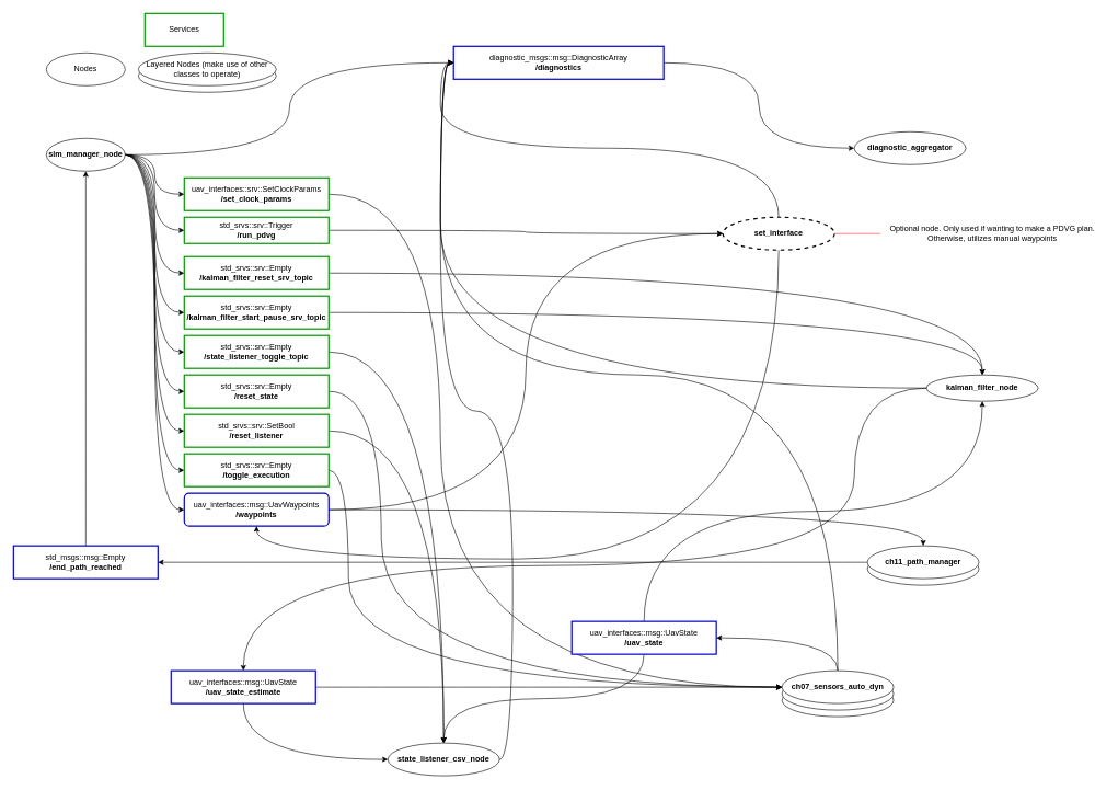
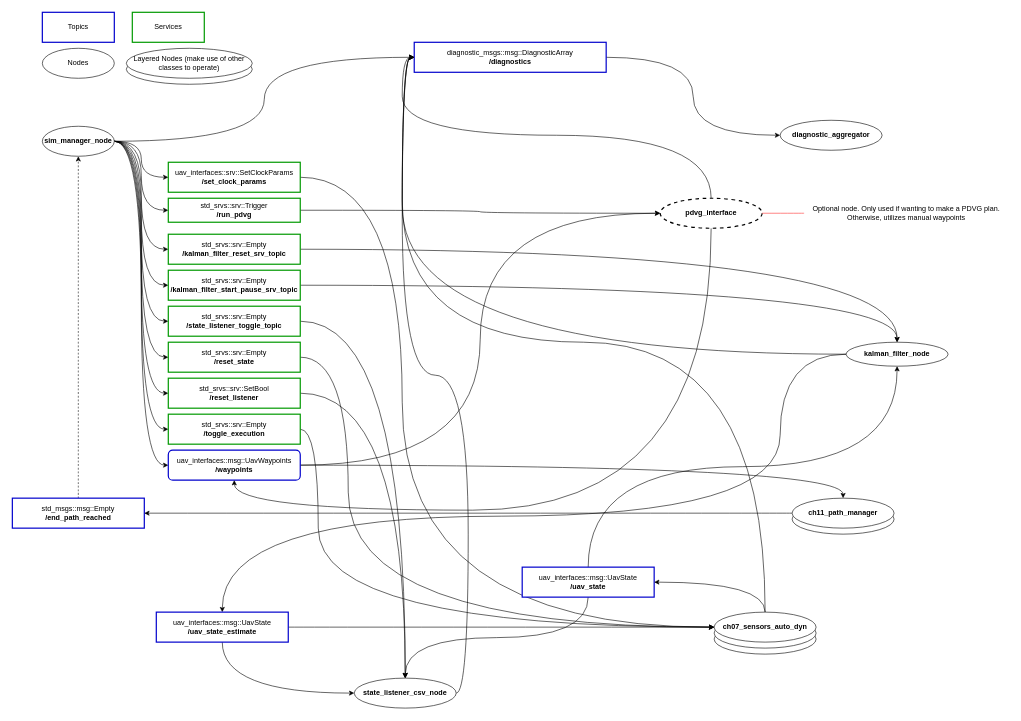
  <mxCell id="0" />
  <mxCell id="1" parent="0" />
  <mxCell id="2" value="Nodes" style="ellipse;whiteSpace=wrap;html=1;" parent="1" vertex="1"><mxGeometry x="210" y="90" width="210" height="50" as="geometry" /></mxCell>
  <mxCell id="3" value="&lt;b&gt;ch07_sensors_auto_dyn&lt;/b&gt;" style="ellipse;whiteSpace=wrap;html=1;" parent="1" vertex="1"><mxGeometry x="1190" y="1040" width="170" height="50" as="geometry" /></mxCell>
  <mxCell id="4" value="&lt;b&gt;ch07_sensors_auto_dyn&lt;/b&gt;" style="ellipse;whiteSpace=wrap;html=1;" parent="1" vertex="1"><mxGeometry x="1190" y="1030" width="170" height="50" as="geometry" /></mxCell>
  <mxCell id="5" value="&lt;b&gt;ch10_path_follower&lt;/b&gt;" style="ellipse;whiteSpace=wrap;html=1;" parent="1" vertex="1"><mxGeometry x="1320" y="840" width="170" height="50" as="geometry" /></mxCell>
+ <mxCell id="6" value="Topics" style="rounded=0;whiteSpace=wrap;html=1;strokeColor=#0000CC;strokeWidth=2;" parent="1" vertex="1"><mxGeometry x="70" y="20" width="120" height="50" as="geometry" /></mxCell>
  <mxCell id="7" value="Nodes" style="ellipse;whiteSpace=wrap;html=1;" parent="1" vertex="1"><mxGeometry x="70" y="80" width="120" height="50" as="geometry" /></mxCell>
  <mxCell id="8" style="edgeStyle=orthogonalEdgeStyle;curved=1;orthogonalLoop=1;jettySize=auto;html=1;exitX=1;exitY=0.5;exitDx=0;exitDy=0;entryX=0;entryY=0.5;entryDx=0;entryDy=0;" parent="1" source="18" target="20" edge="1"><mxGeometry relative="1" as="geometry" /></mxCell>
  <mxCell id="9" style="edgeStyle=orthogonalEdgeStyle;curved=1;orthogonalLoop=1;jettySize=auto;html=1;exitX=1;exitY=0.5;exitDx=0;exitDy=0;entryX=0;entryY=0.5;entryDx=0;entryDy=0;" parent="1" source="18" target="22" edge="1"><mxGeometry relative="1" as="geometry" /></mxCell>
  <mxCell id="10" style="edgeStyle=orthogonalEdgeStyle;curved=1;orthogonalLoop=1;jettySize=auto;html=1;exitX=1;exitY=0.5;exitDx=0;exitDy=0;entryX=0;entryY=0.5;entryDx=0;entryDy=0;" parent="1" source="18" target="24" edge="1"><mxGeometry relative="1" as="geometry" /></mxCell>
  <mxCell id="11" style="edgeStyle=orthogonalEdgeStyle;curved=1;orthogonalLoop=1;jettySize=auto;html=1;exitX=1;exitY=0.5;exitDx=0;exitDy=0;entryX=0;entryY=0.5;entryDx=0;entryDy=0;" parent="1" source="18" target="26" edge="1"><mxGeometry relative="1" as="geometry" /></mxCell>
  <mxCell id="12" style="edgeStyle=orthogonalEdgeStyle;curved=1;orthogonalLoop=1;jettySize=auto;html=1;exitX=1;exitY=0.5;exitDx=0;exitDy=0;entryX=0;entryY=0.5;entryDx=0;entryDy=0;" parent="1" source="18" target="28" edge="1"><mxGeometry relative="1" as="geometry" /></mxCell>
  <mxCell id="13" style="edgeStyle=orthogonalEdgeStyle;curved=1;orthogonalLoop=1;jettySize=auto;html=1;exitX=1;exitY=0.5;exitDx=0;exitDy=0;entryX=0;entryY=0.5;entryDx=0;entryDy=0;" parent="1" source="18" target="30" edge="1"><mxGeometry relative="1" as="geometry" /></mxCell>
  <mxCell id="14" style="edgeStyle=orthogonalEdgeStyle;curved=1;orthogonalLoop=1;jettySize=auto;html=1;exitX=1;exitY=0.5;exitDx=0;exitDy=0;entryX=0;entryY=0.5;entryDx=0;entryDy=0;" parent="1" source="18" target="32" edge="1"><mxGeometry relative="1" as="geometry" /></mxCell>
  <mxCell id="15" style="edgeStyle=orthogonalEdgeStyle;curved=1;orthogonalLoop=1;jettySize=auto;html=1;exitX=1;exitY=0.5;exitDx=0;exitDy=0;entryX=0;entryY=0.5;entryDx=0;entryDy=0;" parent="1" source="18" target="34" edge="1"><mxGeometry relative="1" as="geometry" /></mxCell>
  <mxCell id="16" style="edgeStyle=orthogonalEdgeStyle;curved=1;orthogonalLoop=1;jettySize=auto;html=1;exitX=1;exitY=0.5;exitDx=0;exitDy=0;entryX=0;entryY=0.5;entryDx=0;entryDy=0;" parent="1" source="18" target="38" edge="1"><mxGeometry relative="1" as="geometry" /></mxCell>
  <mxCell id="17" style="edgeStyle=orthogonalEdgeStyle;curved=1;orthogonalLoop=1;jettySize=auto;html=1;exitX=1;exitY=0.5;exitDx=0;exitDy=0;entryX=0;entryY=0.5;entryDx=0;entryDy=0;" parent="1" source="18" target="40" edge="1"><mxGeometry relative="1" as="geometry" /></mxCell>
  <mxCell id="18" value="&lt;b&gt;sim_manager_node&lt;/b&gt;" style="ellipse;whiteSpace=wrap;html=1;" parent="1" vertex="1"><mxGeometry x="70" y="210" width="120" height="50" as="geometry" /></mxCell>
  <mxCell id="19" style="edgeStyle=orthogonalEdgeStyle;curved=1;orthogonalLoop=1;jettySize=auto;html=1;exitX=1;exitY=0.5;exitDx=0;exitDy=0;entryX=0;entryY=0.5;entryDx=0;entryDy=0;" parent="1" source="20" target="62" edge="1"><mxGeometry relative="1" as="geometry"><Array as="points"><mxPoint x="670" y="295" /><mxPoint x="670" y="1045" /></Array></mxGeometry></mxCell>
  <mxCell id="20" value="uav_interfaces::srv::SetClockParams&lt;br&gt;&lt;b&gt;/set_clock_params&lt;/b&gt;" style="rounded=0;whiteSpace=wrap;html=1;strokeColor=#009900;strokeWidth=2;" parent="1" vertex="1"><mxGeometry x="280" y="270" width="220" height="50" as="geometry" /></mxCell>
  <mxCell id="21" style="edgeStyle=orthogonalEdgeStyle;curved=1;orthogonalLoop=1;jettySize=auto;html=1;exitX=1;exitY=0.5;exitDx=0;exitDy=0;entryX=0;entryY=0.5;entryDx=0;entryDy=0;" parent="1" source="22" target="47" edge="1"><mxGeometry relative="1" as="geometry" /></mxCell>
  <mxCell id="22" value="std_srvs::srv::Trigger&lt;br&gt;&lt;b&gt;/run_pdvg&lt;/b&gt;" style="rounded=0;whiteSpace=wrap;html=1;strokeColor=#009900;strokeWidth=2;" parent="1" vertex="1"><mxGeometry x="280" y="330" width="220" height="40" as="geometry" /></mxCell>
  <mxCell id="23" style="edgeStyle=orthogonalEdgeStyle;curved=1;orthogonalLoop=1;jettySize=auto;html=1;exitX=1;exitY=0.5;exitDx=0;exitDy=0;entryX=0.5;entryY=0;entryDx=0;entryDy=0;" parent="1" source="24" target="50" edge="1"><mxGeometry relative="1" as="geometry"><mxPoint x="1030" y="620" as="targetPoint" /></mxGeometry></mxCell>
  <mxCell id="24" value="std_srvs::srv::Empty&lt;br&gt;&lt;b&gt;/kalman_filter_reset_srv_topic&lt;/b&gt;" style="rounded=0;whiteSpace=wrap;html=1;strokeColor=#009900;strokeWidth=2;" parent="1" vertex="1"><mxGeometry x="280" y="390" width="220" height="50" as="geometry" /></mxCell>
  <mxCell id="25" style="edgeStyle=orthogonalEdgeStyle;curved=1;orthogonalLoop=1;jettySize=auto;html=1;exitX=1;exitY=0.5;exitDx=0;exitDy=0;entryX=0.5;entryY=0;entryDx=0;entryDy=0;" parent="1" source="26" target="50" edge="1"><mxGeometry relative="1" as="geometry" /></mxCell>
  <mxCell id="26" value="std_srvs::srv::Empty&lt;br&gt;&lt;b&gt;/kalman_filter_start_pause_srv_topic&lt;/b&gt;" style="rounded=0;whiteSpace=wrap;html=1;strokeColor=#009900;strokeWidth=2;" parent="1" vertex="1"><mxGeometry x="280" y="450" width="220" height="50" as="geometry" /></mxCell>
  <mxCell id="27" style="edgeStyle=orthogonalEdgeStyle;curved=1;orthogonalLoop=1;jettySize=auto;html=1;exitX=1;exitY=0.5;exitDx=0;exitDy=0;entryX=0.5;entryY=0;entryDx=0;entryDy=0;" parent="1" source="28" target="44" edge="1"><mxGeometry relative="1" as="geometry" /></mxCell>
  <mxCell id="28" value="std_srvs::srv::Empty&lt;br&gt;&lt;b&gt;/state_listener_toggle_topic&lt;/b&gt;" style="rounded=0;whiteSpace=wrap;html=1;strokeColor=#009900;strokeWidth=2;" parent="1" vertex="1"><mxGeometry x="280" y="510" width="220" height="50" as="geometry" /></mxCell>
  <mxCell id="29" style="edgeStyle=orthogonalEdgeStyle;curved=1;orthogonalLoop=1;jettySize=auto;html=1;exitX=1;exitY=0.5;exitDx=0;exitDy=0;entryX=0;entryY=0.5;entryDx=0;entryDy=0;" parent="1" source="30" target="62" edge="1"><mxGeometry relative="1" as="geometry"><Array as="points"><mxPoint x="580" y="595" /><mxPoint x="580" y="1045" /></Array></mxGeometry></mxCell>
  <mxCell id="30" value="std_srvs::srv::Empty&lt;br&gt;&lt;b&gt;/reset_state&lt;/b&gt;" style="rounded=0;whiteSpace=wrap;html=1;strokeColor=#009900;strokeWidth=2;" parent="1" vertex="1"><mxGeometry x="280" y="570" width="220" height="50" as="geometry" /></mxCell>
  <mxCell id="31" style="edgeStyle=orthogonalEdgeStyle;curved=1;orthogonalLoop=1;jettySize=auto;html=1;exitX=1;exitY=0.5;exitDx=0;exitDy=0;entryX=0.5;entryY=0;entryDx=0;entryDy=0;" parent="1" source="32" target="44" edge="1"><mxGeometry relative="1" as="geometry" /></mxCell>
  <mxCell id="32" value="std_srvs::srv::SetBool&lt;br&gt;&lt;b&gt;/reset_listener&lt;/b&gt;" style="rounded=0;whiteSpace=wrap;html=1;strokeColor=#009900;strokeWidth=2;" parent="1" vertex="1"><mxGeometry x="280" y="630" width="220" height="50" as="geometry" /></mxCell>
  <mxCell id="33" style="edgeStyle=orthogonalEdgeStyle;curved=1;orthogonalLoop=1;jettySize=auto;html=1;exitX=1;exitY=0.5;exitDx=0;exitDy=0;entryX=0;entryY=0.5;entryDx=0;entryDy=0;" parent="1" source="34" target="62" edge="1"><mxGeometry relative="1" as="geometry"><Array as="points"><mxPoint x="530" y="715" /><mxPoint x="530" y="1045" /></Array></mxGeometry></mxCell>
  <mxCell id="34" value="std_srvs::srv::Empty&lt;br&gt;&lt;b&gt;/toggle_execution&lt;/b&gt;" style="rounded=0;whiteSpace=wrap;html=1;strokeColor=#009900;strokeWidth=2;" parent="1" vertex="1"><mxGeometry x="280" y="690" width="220" height="50" as="geometry" /></mxCell>
  <mxCell id="35" value="Services" style="rounded=0;whiteSpace=wrap;html=1;strokeColor=#009900;strokeWidth=2;" parent="1" vertex="1"><mxGeometry x="220" y="20" width="120" height="50" as="geometry" /></mxCell>
  <mxCell id="36" style="edgeStyle=orthogonalEdgeStyle;curved=1;orthogonalLoop=1;jettySize=auto;html=1;exitX=1;exitY=0.5;exitDx=0;exitDy=0;entryX=0;entryY=0.5;entryDx=0;entryDy=0;" parent="1" source="38" target="47" edge="1"><mxGeometry relative="1" as="geometry" /></mxCell>
  <mxCell id="37" style="edgeStyle=orthogonalEdgeStyle;curved=1;orthogonalLoop=1;jettySize=auto;html=1;exitX=1;exitY=0.5;exitDx=0;exitDy=0;entryX=0.5;entryY=0;entryDx=0;entryDy=0;" parent="1" source="38" target="53" edge="1"><mxGeometry relative="1" as="geometry" /></mxCell>
  <mxCell id="38" value="uav_interfaces::msg::UavWaypoints&lt;br&gt;&lt;b&gt;/waypoints&lt;/b&gt;" style="whiteSpace=wrap;html=1;strokeColor=#0000CC;strokeWidth=2;rounded=1;" parent="1" vertex="1"><mxGeometry x="280" y="750" width="220" height="50" as="geometry" /></mxCell>
  <mxCell id="39" style="edgeStyle=orthogonalEdgeStyle;curved=1;orthogonalLoop=1;jettySize=auto;html=1;exitX=1;exitY=0.5;exitDx=0;exitDy=0;entryX=0;entryY=0.5;entryDx=0;entryDy=0;" parent="1" source="40" target="51" edge="1"><mxGeometry relative="1" as="geometry" /></mxCell>
  <mxCell id="40" value="diagnostic_msgs::msg::DiagnosticArray&lt;br&gt;&lt;b&gt;/diagnostics&lt;/b&gt;" style="rounded=0;whiteSpace=wrap;html=1;strokeColor=#0000CC;strokeWidth=2;" parent="1" vertex="1"><mxGeometry x="690" y="70" width="320" height="50" as="geometry" /></mxCell>
- <mxCell id="41" style="edgeStyle=orthogonalEdgeStyle;orthogonalLoop=1;jettySize=auto;html=1;exitX=0.5;exitY=0;exitDx=0;exitDy=0;entryX=0.5;entryY=1;entryDx=0;entryDy=0;curved=1;" parent="1" source="42" target="18" edge="1"><mxGeometry relative="1" as="geometry" /></mxCell>
+ <mxCell id="41" style="edgeStyle=orthogonalEdgeStyle;orthogonalLoop=1;jettySize=auto;html=1;exitX=0.5;exitY=0;exitDx=0;exitDy=0;entryX=0.5;entryY=1;entryDx=0;entryDy=0;curved=1;dashed=1;" parent="1" source="42" target="18" edge="1"><mxGeometry relative="1" as="geometry" /></mxCell>
  <mxCell id="42" value="std_msgs::msg::Empty&lt;br&gt;&lt;b&gt;/end_path_reached&lt;/b&gt;" style="rounded=0;whiteSpace=wrap;html=1;strokeColor=#0000CC;strokeWidth=2;" parent="1" vertex="1"><mxGeometry x="20" y="830" width="220" height="50" as="geometry" /></mxCell>
  <mxCell id="43" style="edgeStyle=orthogonalEdgeStyle;curved=1;orthogonalLoop=1;jettySize=auto;html=1;exitX=1;exitY=0.5;exitDx=0;exitDy=0;entryX=0;entryY=0.5;entryDx=0;entryDy=0;" parent="1" source="44" target="40" edge="1"><mxGeometry relative="1" as="geometry" /></mxCell>
  <mxCell id="44" value="&lt;b&gt;state_listener_csv_node&lt;/b&gt;" style="ellipse;whiteSpace=wrap;html=1;" parent="1" vertex="1"><mxGeometry x="590" y="1130" width="170" height="50" as="geometry" /></mxCell>
  <mxCell id="45" style="edgeStyle=orthogonalEdgeStyle;curved=1;orthogonalLoop=1;jettySize=auto;html=1;exitX=0.5;exitY=0;exitDx=0;exitDy=0;entryX=0;entryY=0.5;entryDx=0;entryDy=0;" parent="1" source="47" target="40" edge="1"><mxGeometry relative="1" as="geometry" /></mxCell>
  <mxCell id="46" style="edgeStyle=orthogonalEdgeStyle;curved=1;orthogonalLoop=1;jettySize=auto;html=1;exitX=0.5;exitY=1;exitDx=0;exitDy=0;entryX=0.5;entryY=1;entryDx=0;entryDy=0;" parent="1" source="47" target="38" edge="1"><mxGeometry relative="1" as="geometry"><Array as="points"><mxPoint x="1185" y="850" /><mxPoint x="390" y="850" /></Array></mxGeometry></mxCell>
- <mxCell id="47" value="&lt;b&gt;set_interface&lt;/b&gt;" style="ellipse;whiteSpace=wrap;html=1;dashed=1;strokeWidth=2;" parent="1" vertex="1"><mxGeometry x="1100" y="330" width="170" height="50" as="geometry" /></mxCell>
+ <mxCell id="47" value="&lt;b&gt;pdvg_interface&lt;/b&gt;" style="ellipse;whiteSpace=wrap;html=1;dashed=1;strokeWidth=2;" parent="1" vertex="1"><mxGeometry x="1100" y="330" width="170" height="50" as="geometry" /></mxCell>
  <mxCell id="48" style="edgeStyle=orthogonalEdgeStyle;curved=1;orthogonalLoop=1;jettySize=auto;html=1;exitX=0;exitY=0.5;exitDx=0;exitDy=0;entryX=0;entryY=0.5;entryDx=0;entryDy=0;" parent="1" source="50" target="40" edge="1"><mxGeometry relative="1" as="geometry" /></mxCell>
  <mxCell id="49" style="edgeStyle=orthogonalEdgeStyle;curved=1;orthogonalLoop=1;jettySize=auto;html=1;exitX=0;exitY=0.5;exitDx=0;exitDy=0;entryX=0.5;entryY=0;entryDx=0;entryDy=0;" parent="1" source="50" target="59" edge="1"><mxGeometry relative="1" as="geometry"><Array as="points"><mxPoint x="1300" y="860" /><mxPoint x="370" y="860" /></Array></mxGeometry></mxCell>
  <mxCell id="50" value="&lt;b&gt;kalman_filter_node&lt;/b&gt;" style="ellipse;whiteSpace=wrap;html=1;" parent="1" vertex="1"><mxGeometry x="1410" y="570" width="170" height="40" as="geometry" /></mxCell>
  <mxCell id="51" value="&lt;b&gt;diagnostic_aggregator&lt;/b&gt;" style="ellipse;whiteSpace=wrap;html=1;" parent="1" vertex="1"><mxGeometry x="1300" y="200" width="170" height="50" as="geometry" /></mxCell>
  <mxCell id="52" style="edgeStyle=orthogonalEdgeStyle;curved=1;orthogonalLoop=1;jettySize=auto;html=1;exitX=0;exitY=0.5;exitDx=0;exitDy=0;entryX=1;entryY=0.5;entryDx=0;entryDy=0;" parent="1" source="53" target="42" edge="1"><mxGeometry relative="1" as="geometry" /></mxCell>
  <mxCell id="53" value="&lt;b&gt;ch11_path_manager&lt;/b&gt;" style="ellipse;whiteSpace=wrap;html=1;" parent="1" vertex="1"><mxGeometry x="1320" y="830" width="170" height="50" as="geometry" /></mxCell>
  <mxCell id="54" style="edgeStyle=orthogonalEdgeStyle;curved=1;orthogonalLoop=1;jettySize=auto;html=1;exitX=0.5;exitY=0;exitDx=0;exitDy=0;entryX=0.5;entryY=1;entryDx=0;entryDy=0;" parent="1" source="56" target="50" edge="1"><mxGeometry relative="1" as="geometry" /></mxCell>
  <mxCell id="55" style="edgeStyle=orthogonalEdgeStyle;curved=1;orthogonalLoop=1;jettySize=auto;html=1;exitX=0.5;exitY=1;exitDx=0;exitDy=0;entryX=0.5;entryY=0;entryDx=0;entryDy=0;" parent="1" source="56" target="44" edge="1"><mxGeometry relative="1" as="geometry" /></mxCell>
  <mxCell id="56" value="uav_interfaces::msg::UavState&lt;br&gt;&lt;b&gt;/uav_state&lt;/b&gt;" style="rounded=0;whiteSpace=wrap;html=1;strokeColor=#0000CC;strokeWidth=2;" parent="1" vertex="1"><mxGeometry x="870" y="945" width="220" height="50" as="geometry" /></mxCell>
  <mxCell id="57" style="edgeStyle=orthogonalEdgeStyle;curved=1;orthogonalLoop=1;jettySize=auto;html=1;exitX=1;exitY=0.5;exitDx=0;exitDy=0;entryX=0;entryY=0.5;entryDx=0;entryDy=0;" parent="1" source="59" target="62" edge="1"><mxGeometry relative="1" as="geometry" /></mxCell>
  <mxCell id="58" style="edgeStyle=orthogonalEdgeStyle;curved=1;orthogonalLoop=1;jettySize=auto;html=1;exitX=0.5;exitY=1;exitDx=0;exitDy=0;entryX=0;entryY=0.5;entryDx=0;entryDy=0;" parent="1" source="59" target="44" edge="1"><mxGeometry relative="1" as="geometry" /></mxCell>
  <mxCell id="59" value="uav_interfaces::msg::UavState&lt;br&gt;&lt;b&gt;/uav_state_estimate&lt;/b&gt;" style="rounded=0;whiteSpace=wrap;html=1;strokeColor=#0000CC;strokeWidth=2;" parent="1" vertex="1"><mxGeometry x="260" y="1020" width="220" height="50" as="geometry" /></mxCell>
  <mxCell id="60" style="edgeStyle=orthogonalEdgeStyle;curved=1;orthogonalLoop=1;jettySize=auto;html=1;exitX=0.5;exitY=0;exitDx=0;exitDy=0;entryX=1;entryY=0.5;entryDx=0;entryDy=0;" parent="1" source="62" target="56" edge="1"><mxGeometry relative="1" as="geometry" /></mxCell>
  <mxCell id="61" style="edgeStyle=orthogonalEdgeStyle;curved=1;orthogonalLoop=1;jettySize=auto;html=1;exitX=0.5;exitY=0;exitDx=0;exitDy=0;entryX=0;entryY=0.5;entryDx=0;entryDy=0;" parent="1" source="62" target="40" edge="1"><mxGeometry relative="1" as="geometry" /></mxCell>
  <mxCell id="62" value="&lt;b&gt;ch07_sensors_auto_dyn&lt;/b&gt;" style="ellipse;whiteSpace=wrap;html=1;" parent="1" vertex="1"><mxGeometry x="1190" y="1020" width="170" height="50" as="geometry" /></mxCell>
  <mxCell id="63" value="Layered Nodes (make use of other classes to operate)" style="ellipse;whiteSpace=wrap;html=1;" parent="1" vertex="1"><mxGeometry x="210" y="80" width="210" height="50" as="geometry" /></mxCell>
  <mxCell id="64" style="edgeStyle=orthogonalEdgeStyle;curved=1;rounded=0;orthogonalLoop=1;jettySize=auto;html=1;entryX=1;entryY=0.5;entryDx=0;entryDy=0;endArrow=none;endFill=0;strokeColor=#FF3333;" edge="1" parent="1" source="65" target="47"><mxGeometry relative="1" as="geometry" /></mxCell>
  <mxCell id="65" value="Optional node. Only used if wanting to make a PDVG plan. &lt;br&gt;Otherwise, utilizes manual waypoints" style="text;html=1;align=center;verticalAlign=middle;resizable=0;points=[];autosize=1;strokeColor=none;fillColor=none;" vertex="1" parent="1"><mxGeometry x="1340" y="335" width="340" height="40" as="geometry" /></mxCell>
